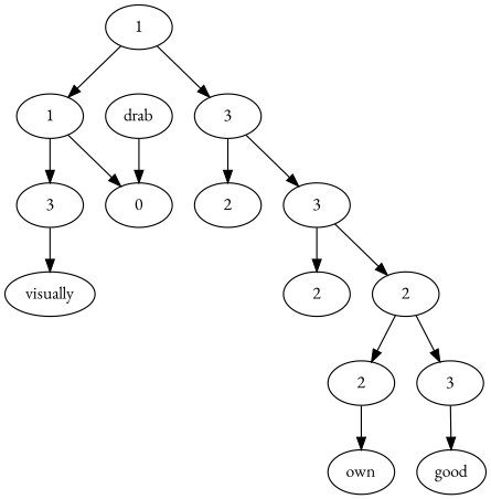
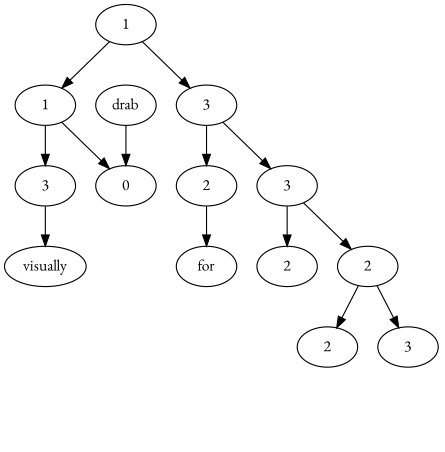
  digraph {
    fontname="EB Garamond"
    node [fontname="EB Garamond"]
    edge [fontname="EB Garamond"]
    n1 [label=1]
    n2 [label=1]
    n3 [label=3]
    n4 [label=3]
    n5 [label=0]
    n6 [label=2]
    n7 [label=3]
    n8 [label=visually]
+   n9 [label=for]
    n10 [label=2]
    n11 [label=2]
    n12 [label=drab]
    n13 [label=2]
    n14 [label=3]
-   n15 [label=own]
-   n16 [label=good]
    n1 -> n2
    n1 -> n3
    n2 -> n4
    n2 -> n5
    n3 -> n6
    n3 -> n7
    n4 -> n8
+   n6 -> n9
    n7 -> n10
    n7 -> n11
    n11 -> n13
    n11 -> n14
    n12 -> n5
-   n13 -> n15
-   n14 -> n16
  }
